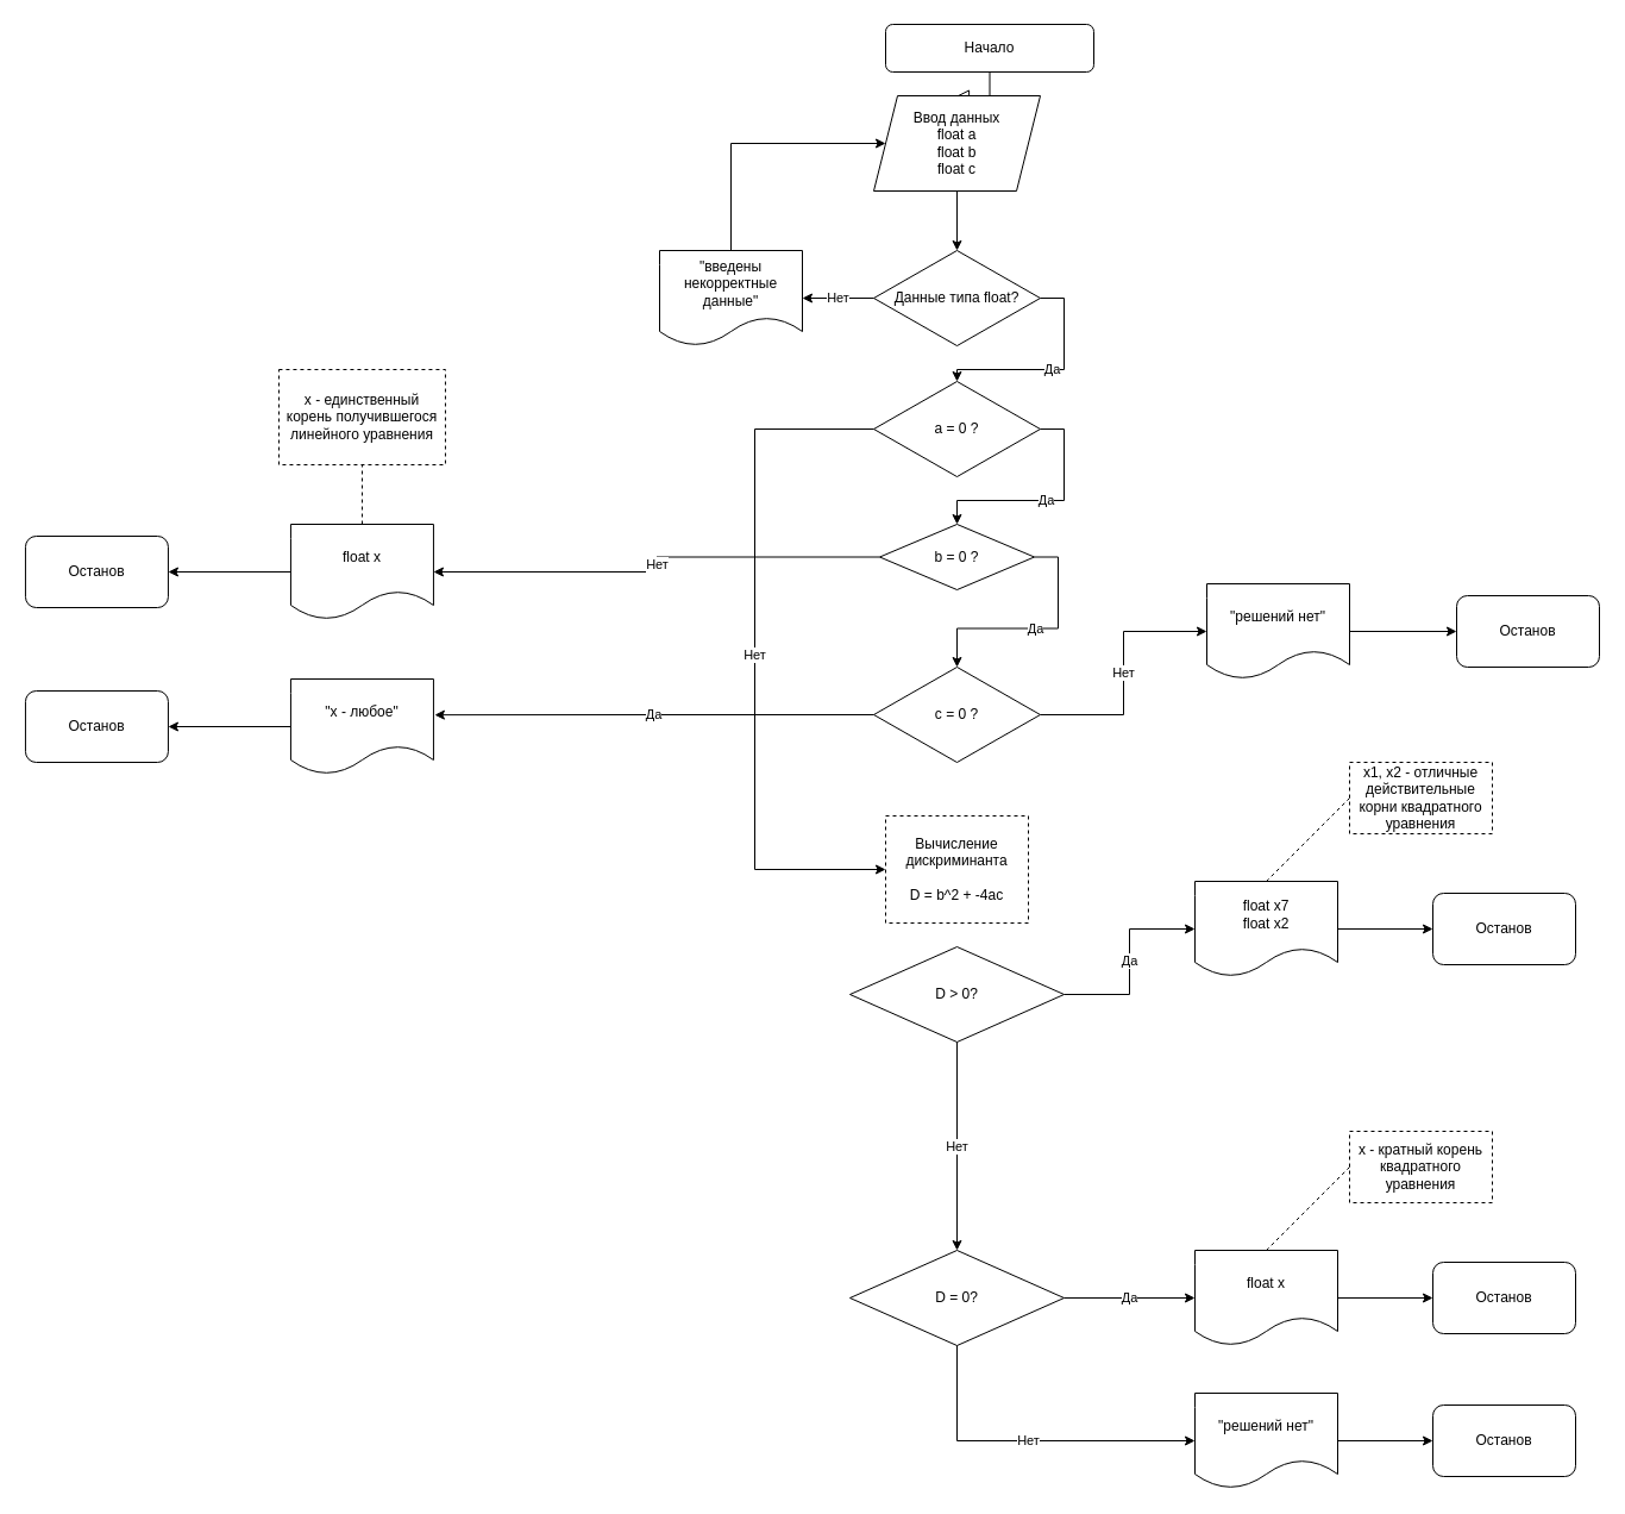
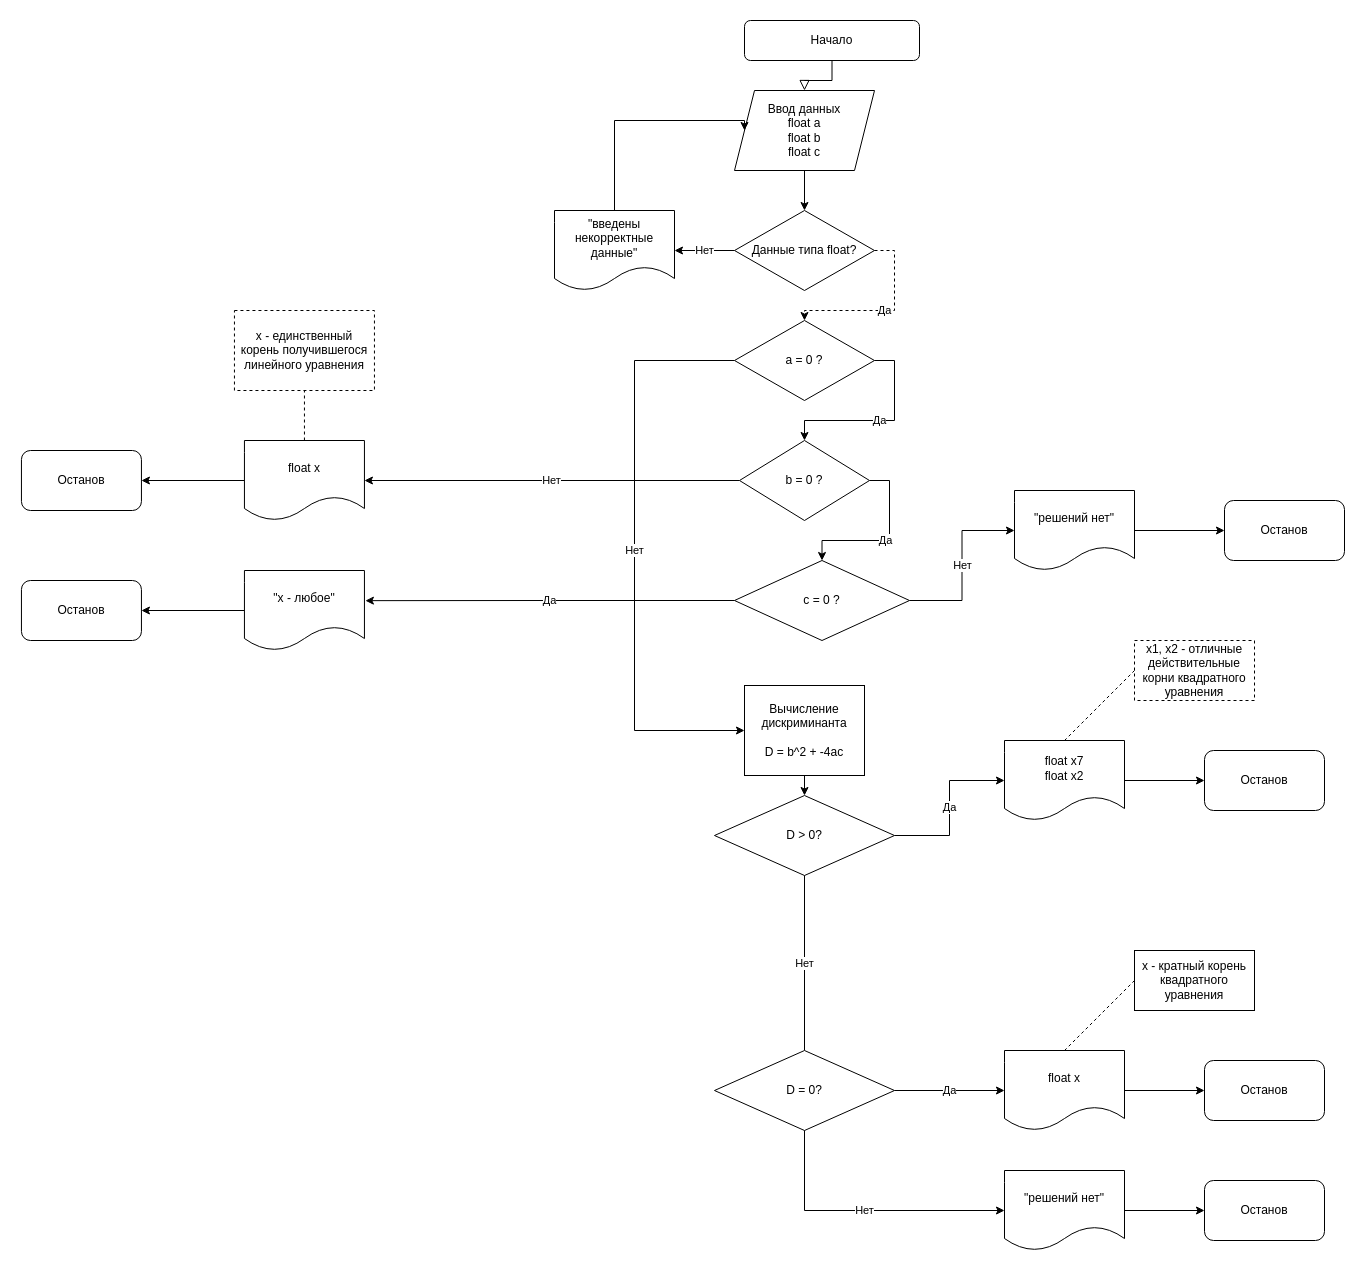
  <mxCell id="0" />
  <mxCell id="1" parent="0" />
  <mxCell id="2" value="" style="rounded=0;html=1;jettySize=auto;orthogonalLoop=1;fontSize=11;endArrow=block;endFill=0;endSize=8;strokeWidth=1;shadow=0;labelBackgroundColor=none;edgeStyle=orthogonalEdgeStyle;entryX=0.5;entryY=0;entryDx=0;entryDy=0;" parent="1" source="3" target="5" edge="1"><mxGeometry relative="1" as="geometry"><mxPoint x="764" y="80" as="targetPoint" /></mxGeometry></mxCell>
  <mxCell id="3" value="Начало" style="rounded=1;whiteSpace=wrap;html=1;fontSize=12;glass=0;strokeWidth=1;shadow=0;" parent="1" vertex="1"><mxGeometry x="744" y="20" width="175" height="40" as="geometry" /></mxCell>
  <mxCell id="4" value="" style="edgeStyle=orthogonalEdgeStyle;rounded=0;orthogonalLoop=1;jettySize=auto;html=1;" edge="1" parent="1" source="5" target="8"><mxGeometry relative="1" as="geometry" /></mxCell>
- <mxCell id="5" value="Ввод данных&lt;br&gt;float a&lt;br&gt;float b&lt;br&gt;float c" style="shape=parallelogram;perimeter=parallelogramPerimeter;whiteSpace=wrap;html=1;fixedSize=1;" vertex="1" parent="1"><mxGeometry x="734" y="80" width="140" height="80" as="geometry" /></mxCell>
- <mxCell id="6" value="Да" style="edgeStyle=orthogonalEdgeStyle;rounded=0;orthogonalLoop=1;jettySize=auto;html=1;exitX=1;exitY=0.5;exitDx=0;exitDy=0;entryX=0.5;entryY=0;entryDx=0;entryDy=0;" edge="1" parent="1" source="8" target="11"><mxGeometry relative="1" as="geometry"><mxPoint x="904" y="370" as="targetPoint" /></mxGeometry></mxCell>
+ <mxCell id="5" value="Ввод данных&lt;br&gt;float a&lt;br&gt;float b&lt;br&gt;float c" style="shape=parallelogram;perimeter=parallelogramPerimeter;whiteSpace=wrap;html=1;fixedSize=1;" vertex="1" parent="1"><mxGeometry x="734" y="90" width="140" height="80" as="geometry" /></mxCell>
+ <mxCell id="6" value="Да" style="edgeStyle=orthogonalEdgeStyle;rounded=0;orthogonalLoop=1;jettySize=auto;html=1;exitX=1;exitY=0.5;exitDx=0;exitDy=0;entryX=0.5;entryY=0;entryDx=0;entryDy=0;dashed=1;" edge="1" parent="1" source="8" target="11"><mxGeometry relative="1" as="geometry"><mxPoint x="904" y="370" as="targetPoint" /></mxGeometry></mxCell>
  <mxCell id="7" value="Нет" style="edgeStyle=orthogonalEdgeStyle;rounded=0;orthogonalLoop=1;jettySize=auto;html=1;exitX=0;exitY=0.5;exitDx=0;exitDy=0;entryX=1;entryY=0.5;entryDx=0;entryDy=0;" edge="1" parent="1" source="8" target="44"><mxGeometry relative="1" as="geometry" /></mxCell>
  <mxCell id="8" value="Данные типа float?" style="rhombus;whiteSpace=wrap;html=1;" vertex="1" parent="1"><mxGeometry x="734" y="210" width="140" height="80" as="geometry" /></mxCell>
  <mxCell id="9" value="Да" style="edgeStyle=orthogonalEdgeStyle;rounded=0;orthogonalLoop=1;jettySize=auto;html=1;exitX=1;exitY=0.5;exitDx=0;exitDy=0;entryX=0.5;entryY=0;entryDx=0;entryDy=0;" edge="1" parent="1" source="11" target="50"><mxGeometry relative="1" as="geometry"><mxPoint x="904" y="520" as="targetPoint" /></mxGeometry></mxCell>
  <mxCell id="10" value="Нет" style="edgeStyle=orthogonalEdgeStyle;rounded=0;orthogonalLoop=1;jettySize=auto;html=1;exitX=0;exitY=0.5;exitDx=0;exitDy=0;entryX=0;entryY=0.5;entryDx=0;entryDy=0;" edge="1" parent="1" source="11" target="23"><mxGeometry relative="1" as="geometry"><Array as="points"><mxPoint x="634" y="360" /><mxPoint x="634" y="730" /></Array></mxGeometry></mxCell>
  <mxCell id="11" value="a = 0 ?" style="rhombus;whiteSpace=wrap;html=1;" vertex="1" parent="1"><mxGeometry x="734" y="320" width="140" height="80" as="geometry" /></mxCell>
  <mxCell id="12" style="edgeStyle=orthogonalEdgeStyle;rounded=0;orthogonalLoop=1;jettySize=auto;html=1;exitX=0;exitY=0.5;exitDx=0;exitDy=0;entryX=1;entryY=0.5;entryDx=0;entryDy=0;" edge="1" parent="1" source="13" target="21"><mxGeometry relative="1" as="geometry" /></mxCell>
  <mxCell id="13" value="float x" style="shape=document;whiteSpace=wrap;html=1;boundedLbl=1;" vertex="1" parent="1"><mxGeometry x="243.94" y="440" width="120" height="80" as="geometry" /></mxCell>
  <mxCell id="14" value="x - единственный корень получившегося линейного уравнения" style="rounded=0;whiteSpace=wrap;html=1;dashed=1;" vertex="1" parent="1"><mxGeometry x="233.94" y="310" width="140" height="80" as="geometry" /></mxCell>
  <mxCell id="15" value="" style="endArrow=none;dashed=1;html=1;rounded=0;entryX=0.5;entryY=1;entryDx=0;entryDy=0;exitX=0.5;exitY=0;exitDx=0;exitDy=0;" edge="1" parent="1" source="13" target="14"><mxGeometry width="50" height="50" relative="1" as="geometry"><mxPoint x="213.94" y="560" as="sourcePoint" /><mxPoint x="263.94" y="510" as="targetPoint" /></mxGeometry></mxCell>
  <mxCell id="16" value="Останов" style="rounded=1;whiteSpace=wrap;html=1;" vertex="1" parent="1"><mxGeometry x="1224" y="500" width="120" height="60" as="geometry" /></mxCell>
  <mxCell id="17" value="Нет" style="edgeStyle=orthogonalEdgeStyle;rounded=0;orthogonalLoop=1;jettySize=auto;html=1;" edge="1" parent="1" source="18" target="20"><mxGeometry relative="1" as="geometry" /></mxCell>
- <mxCell id="18" value="c = 0 ?" style="rhombus;whiteSpace=wrap;html=1;" vertex="1" parent="1"><mxGeometry x="734" y="560" width="140" height="80" as="geometry" /></mxCell>
+ <mxCell id="18" value="c = 0 ?" style="rhombus;whiteSpace=wrap;html=1;" vertex="1" parent="1"><mxGeometry x="734" y="560" width="175" height="80" as="geometry" /></mxCell>
  <mxCell id="19" style="edgeStyle=orthogonalEdgeStyle;rounded=0;orthogonalLoop=1;jettySize=auto;html=1;exitX=1;exitY=0.5;exitDx=0;exitDy=0;entryX=0;entryY=0.5;entryDx=0;entryDy=0;" edge="1" parent="1" source="20" target="16"><mxGeometry relative="1" as="geometry" /></mxCell>
  <mxCell id="20" value="&quot;решений нет&quot;" style="shape=document;whiteSpace=wrap;html=1;boundedLbl=1;" vertex="1" parent="1"><mxGeometry x="1014" y="490" width="120" height="80" as="geometry" /></mxCell>
  <mxCell id="21" value="Останов" style="rounded=1;whiteSpace=wrap;html=1;" vertex="1" parent="1"><mxGeometry x="20.94" y="450" width="120" height="60" as="geometry" /></mxCell>
- <mxCell id="23" value="Вычисление дискриминанта&lt;br&gt;&lt;br&gt;D = b^2 + -4ac" style="whiteSpace=wrap;html=1;dashed=1;" vertex="1" parent="1"><mxGeometry x="744" y="685" width="120" height="90" as="geometry" /></mxCell>
+ <mxCell id="22" style="edgeStyle=orthogonalEdgeStyle;rounded=0;orthogonalLoop=1;jettySize=auto;html=1;exitX=0.5;exitY=1;exitDx=0;exitDy=0;entryX=0.5;entryY=0;entryDx=0;entryDy=0;" edge="1" parent="1" source="23" target="25"><mxGeometry relative="1" as="geometry" /></mxCell>
+ <mxCell id="23" value="Вычисление дискриминанта&lt;br&gt;&lt;br&gt;D = b^2 + -4ac" style="whiteSpace=wrap;html=1;" vertex="1" parent="1"><mxGeometry x="744" y="685" width="120" height="90" as="geometry" /></mxCell>
  <mxCell id="24" value="Да" style="edgeStyle=orthogonalEdgeStyle;rounded=0;orthogonalLoop=1;jettySize=auto;html=1;exitX=1;exitY=0.5;exitDx=0;exitDy=0;entryX=0;entryY=0.5;entryDx=0;entryDy=0;" edge="1" parent="1" source="25" target="37"><mxGeometry relative="1" as="geometry" /></mxCell>
  <mxCell id="25" value="D &amp;gt; 0?" style="rhombus;whiteSpace=wrap;html=1;" vertex="1" parent="1"><mxGeometry x="714" y="795" width="180" height="80" as="geometry" /></mxCell>
- <mxCell id="26" value="Нет" style="edgeStyle=orthogonalEdgeStyle;rounded=0;orthogonalLoop=1;jettySize=auto;html=1;entryX=0.5;entryY=0;entryDx=0;entryDy=0;exitX=0.5;exitY=1;exitDx=0;exitDy=0;" edge="1" parent="1" target="28" source="25"><mxGeometry relative="1" as="geometry"><mxPoint x="804" y="880" as="sourcePoint" /></mxGeometry></mxCell>
+ <mxCell id="26" value="Нет" style="edgeStyle=orthogonalEdgeStyle;rounded=0;orthogonalLoop=1;jettySize=auto;html=1;entryX=0.5;entryY=0;entryDx=0;entryDy=0;exitX=0.5;exitY=1;exitDx=0;exitDy=0;endArrow=none;" edge="1" parent="1" target="28" source="25"><mxGeometry relative="1" as="geometry"><mxPoint x="804" y="880" as="sourcePoint" /></mxGeometry></mxCell>
  <mxCell id="27" value="Да" style="edgeStyle=orthogonalEdgeStyle;rounded=0;orthogonalLoop=1;jettySize=auto;html=1;exitX=1;exitY=0.5;exitDx=0;exitDy=0;entryX=0;entryY=0.5;entryDx=0;entryDy=0;" edge="1" parent="1" source="28" target="34"><mxGeometry relative="1" as="geometry" /></mxCell>
  <mxCell id="28" value="D = 0?" style="rhombus;whiteSpace=wrap;html=1;" vertex="1" parent="1"><mxGeometry x="714" y="1050" width="180" height="80" as="geometry" /></mxCell>
  <mxCell id="29" value="Нет" style="edgeStyle=orthogonalEdgeStyle;rounded=0;orthogonalLoop=1;jettySize=auto;html=1;exitX=0.5;exitY=1;exitDx=0;exitDy=0;" edge="1" parent="1" source="28" target="31"><mxGeometry relative="1" as="geometry"><mxPoint x="894" y="1210" as="sourcePoint" /><Array as="points"><mxPoint x="804" y="1210" /></Array></mxGeometry></mxCell>
  <mxCell id="30" value="" style="edgeStyle=orthogonalEdgeStyle;rounded=0;orthogonalLoop=1;jettySize=auto;html=1;" edge="1" parent="1" source="31" target="32"><mxGeometry relative="1" as="geometry" /></mxCell>
  <mxCell id="31" value="&quot;решений нет&quot;" style="shape=document;whiteSpace=wrap;html=1;boundedLbl=1;" vertex="1" parent="1"><mxGeometry x="1004" y="1170" width="120" height="80" as="geometry" /></mxCell>
  <mxCell id="32" value="Останов" style="rounded=1;whiteSpace=wrap;html=1;" vertex="1" parent="1"><mxGeometry x="1204" y="1180" width="120" height="60" as="geometry" /></mxCell>
  <mxCell id="33" value="" style="edgeStyle=orthogonalEdgeStyle;rounded=0;orthogonalLoop=1;jettySize=auto;html=1;" edge="1" parent="1" source="34" target="35"><mxGeometry relative="1" as="geometry" /></mxCell>
  <mxCell id="34" value="float x" style="shape=document;whiteSpace=wrap;html=1;boundedLbl=1;" vertex="1" parent="1"><mxGeometry x="1004" y="1050" width="120" height="80" as="geometry" /></mxCell>
  <mxCell id="35" value="Останов" style="rounded=1;whiteSpace=wrap;html=1;" vertex="1" parent="1"><mxGeometry x="1204" y="1060" width="120" height="60" as="geometry" /></mxCell>
  <mxCell id="36" value="" style="edgeStyle=orthogonalEdgeStyle;rounded=0;orthogonalLoop=1;jettySize=auto;html=1;" edge="1" parent="1" source="37" target="38"><mxGeometry relative="1" as="geometry" /></mxCell>
  <mxCell id="37" value="float x7&lt;br&gt;float x2" style="shape=document;whiteSpace=wrap;html=1;boundedLbl=1;" vertex="1" parent="1"><mxGeometry x="1004" y="740" width="120" height="80" as="geometry" /></mxCell>
  <mxCell id="38" value="Останов" style="rounded=1;whiteSpace=wrap;html=1;" vertex="1" parent="1"><mxGeometry x="1204" y="750" width="120" height="60" as="geometry" /></mxCell>
- <mxCell id="39" value="x - кратный корень квадратного уравнения" style="rounded=0;whiteSpace=wrap;html=1;dashed=1;" vertex="1" parent="1"><mxGeometry x="1134" y="950" width="120" height="60" as="geometry" /></mxCell>
+ <mxCell id="39" value="x - кратный корень квадратного уравнения" style="rounded=0;whiteSpace=wrap;html=1;dashed=0;" vertex="1" parent="1"><mxGeometry x="1134" y="950" width="120" height="60" as="geometry" /></mxCell>
  <mxCell id="40" value="" style="endArrow=none;dashed=1;html=1;rounded=0;exitX=0.5;exitY=0;exitDx=0;exitDy=0;entryX=0;entryY=0.5;entryDx=0;entryDy=0;" edge="1" parent="1" source="34" target="39"><mxGeometry width="50" height="50" relative="1" as="geometry"><mxPoint x="1084" y="1030" as="sourcePoint" /><mxPoint x="1134" y="980" as="targetPoint" /></mxGeometry></mxCell>
  <mxCell id="41" value="x1, x2 - отличные действительные корни квадратного уравнения" style="rounded=0;whiteSpace=wrap;html=1;dashed=1;" vertex="1" parent="1"><mxGeometry x="1134" y="640" width="120" height="60" as="geometry" /></mxCell>
  <mxCell id="42" value="" style="endArrow=none;dashed=1;html=1;rounded=0;exitX=0.5;exitY=0;exitDx=0;exitDy=0;entryX=0;entryY=0.5;entryDx=0;entryDy=0;" edge="1" parent="1" target="41"><mxGeometry width="50" height="50" relative="1" as="geometry"><mxPoint x="1064" y="740" as="sourcePoint" /><mxPoint x="1134" y="670" as="targetPoint" /></mxGeometry></mxCell>
  <mxCell id="43" style="edgeStyle=orthogonalEdgeStyle;rounded=0;orthogonalLoop=1;jettySize=auto;html=1;exitX=0.5;exitY=0;exitDx=0;exitDy=0;entryX=0;entryY=0.5;entryDx=0;entryDy=0;" edge="1" parent="1" source="44" target="5"><mxGeometry relative="1" as="geometry"><Array as="points"><mxPoint x="614" y="120" /></Array></mxGeometry></mxCell>
  <mxCell id="44" value="&quot;введены некорректные данные&quot;" style="shape=document;whiteSpace=wrap;html=1;boundedLbl=1;" vertex="1" parent="1"><mxGeometry x="554" y="210" width="120" height="80" as="geometry" /></mxCell>
  <mxCell id="45" value="Останов" style="rounded=1;whiteSpace=wrap;html=1;" vertex="1" parent="1"><mxGeometry x="20.94" y="580" width="120" height="60" as="geometry" /></mxCell>
  <mxCell id="46" style="edgeStyle=orthogonalEdgeStyle;rounded=0;orthogonalLoop=1;jettySize=auto;html=1;exitX=0;exitY=0.5;exitDx=0;exitDy=0;entryX=1;entryY=0.5;entryDx=0;entryDy=0;" edge="1" parent="1" source="47" target="45"><mxGeometry relative="1" as="geometry" /></mxCell>
  <mxCell id="47" value="&quot;x - любое&quot;" style="shape=document;whiteSpace=wrap;html=1;boundedLbl=1;" vertex="1" parent="1"><mxGeometry x="243.94" y="570" width="120" height="80" as="geometry" /></mxCell>
  <mxCell id="48" value="Да" style="edgeStyle=orthogonalEdgeStyle;rounded=0;orthogonalLoop=1;jettySize=auto;html=1;exitX=1;exitY=0.5;exitDx=0;exitDy=0;entryX=0.5;entryY=0;entryDx=0;entryDy=0;" edge="1" parent="1" source="50" target="18"><mxGeometry relative="1" as="geometry" /></mxCell>
  <mxCell id="49" value="Нет" style="edgeStyle=orthogonalEdgeStyle;rounded=0;orthogonalLoop=1;jettySize=auto;html=1;exitX=0;exitY=0.5;exitDx=0;exitDy=0;entryX=1;entryY=0.5;entryDx=0;entryDy=0;" edge="1" parent="1" source="50" target="13"><mxGeometry relative="1" as="geometry" /></mxCell>
- <mxCell id="50" value="b = 0 ?" style="rhombus;whiteSpace=wrap;html=1;" vertex="1" parent="1"><mxGeometry x="739" y="440" width="130" height="55" as="geometry" /></mxCell>
+ <mxCell id="50" value="b = 0 ?" style="rhombus;whiteSpace=wrap;html=1;" vertex="1" parent="1"><mxGeometry x="739" y="440" width="130" height="80" as="geometry" /></mxCell>
  <mxCell id="51" value="Да" style="edgeStyle=orthogonalEdgeStyle;rounded=0;orthogonalLoop=1;jettySize=auto;html=1;exitX=0;exitY=0.5;exitDx=0;exitDy=0;entryX=1.008;entryY=0.377;entryDx=0;entryDy=0;entryPerimeter=0;" edge="1" parent="1" source="18" target="47"><mxGeometry relative="1" as="geometry" /></mxCell>
